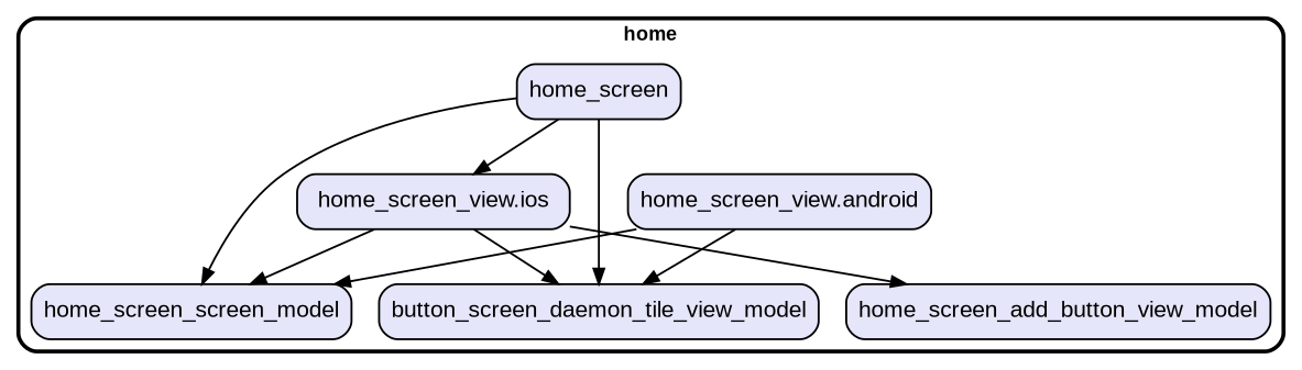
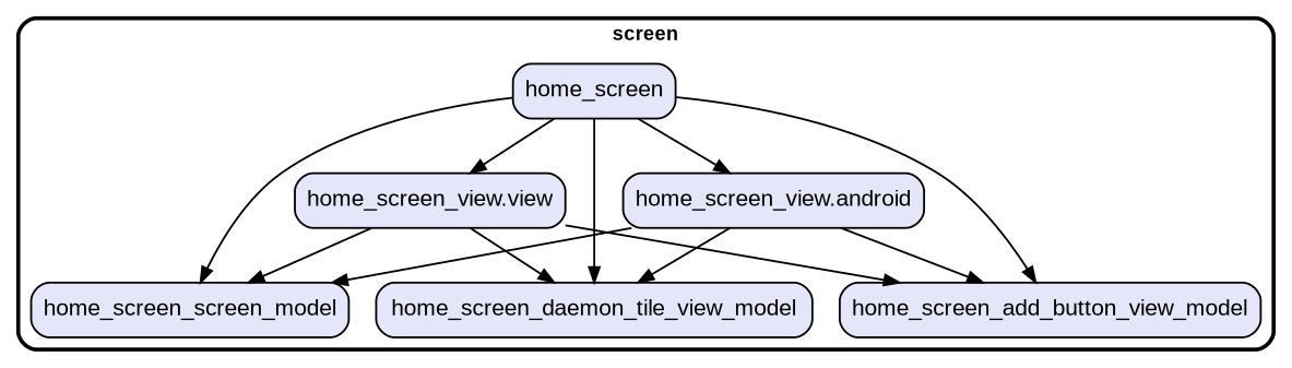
  digraph {
    fontname="Arial Black"
    fontsize=13
    penwidth=2.6
    style=rounded
    node [fillcolor=Lavender fontname=Arial fontsize=15 penwidth=1.3 shape=rect style="filled,rounded"]
    edge [penwidth=1.3]
    n1 [label=home_screen_add_button_view_model]
    n2 [label="home_screen_view.android"]
-   n3 [label="home_screen_view.ios"]
-   n4 [label=button_screen_daemon_tile_view_model]
+   n3 [label="home_screen_view.view"]
+   n4 [label=home_screen_daemon_tile_view_model]
    n5 [label=home_screen_screen_model]
    n6 [label=home_screen]
    subgraph cluster_1 {
-     label=home
+     label=screen
      n1
      n2
      n3
      n4
      n5
      n6
    }
+   n2 -> n1
    n2 -> n4
    n2 -> n5
    n3 -> n1
    n3 -> n4
    n3 -> n5
+   n6 -> n1
+   n6 -> n2
    n6 -> n3
    n6 -> n4
    n6 -> n5
  }
